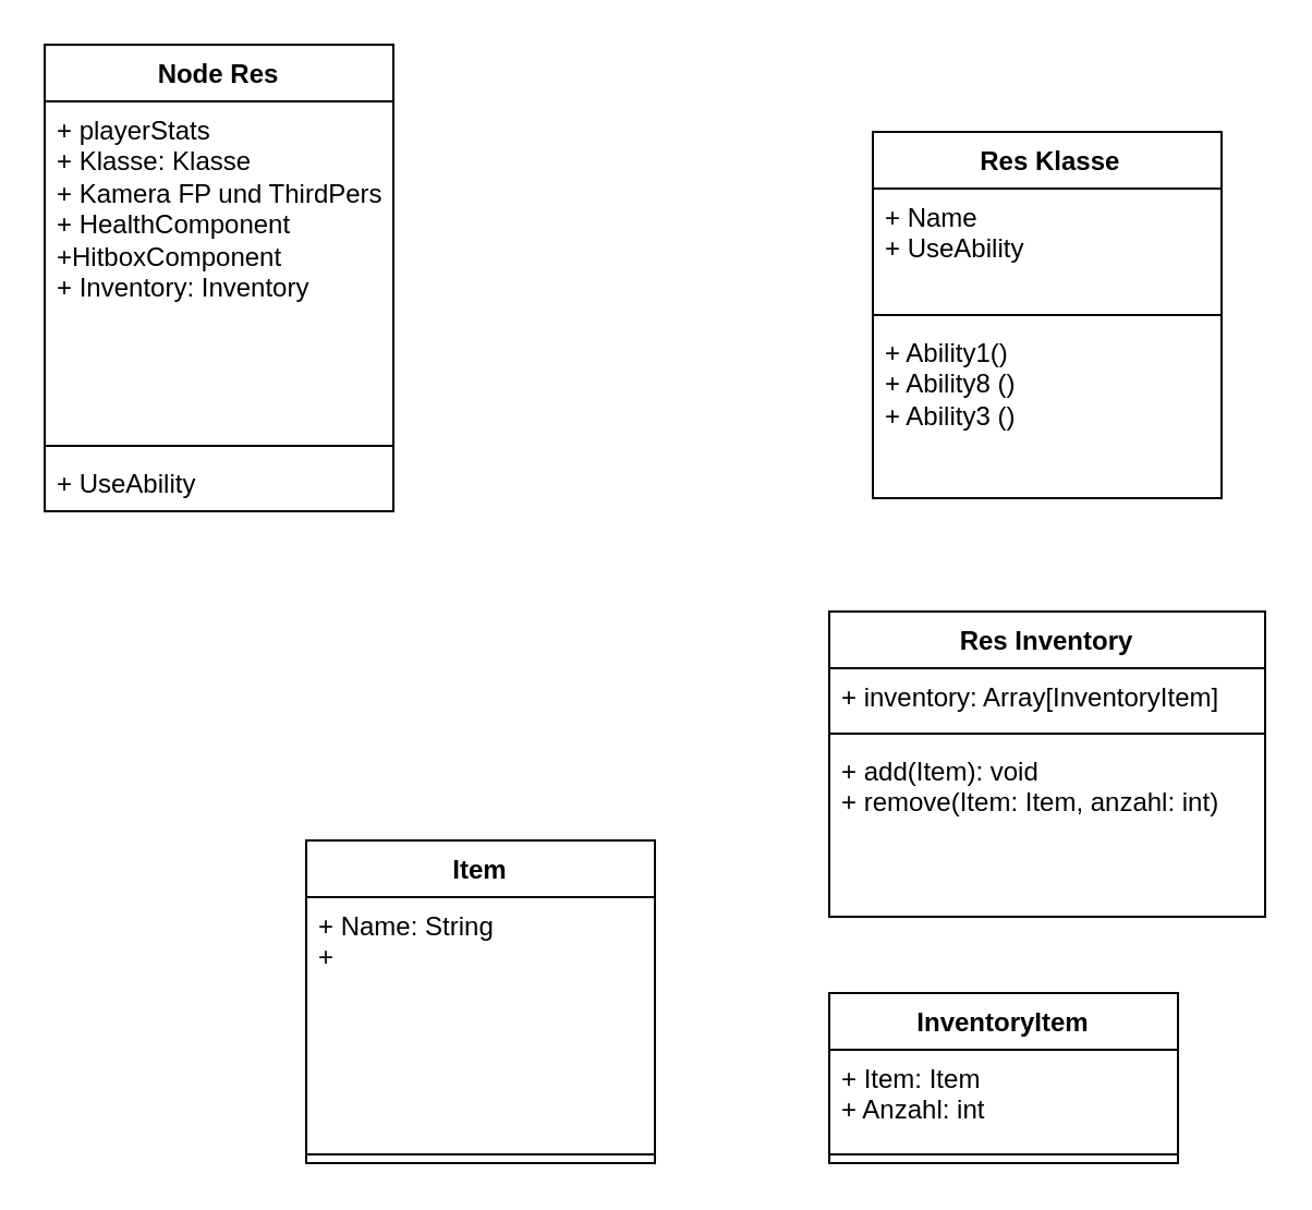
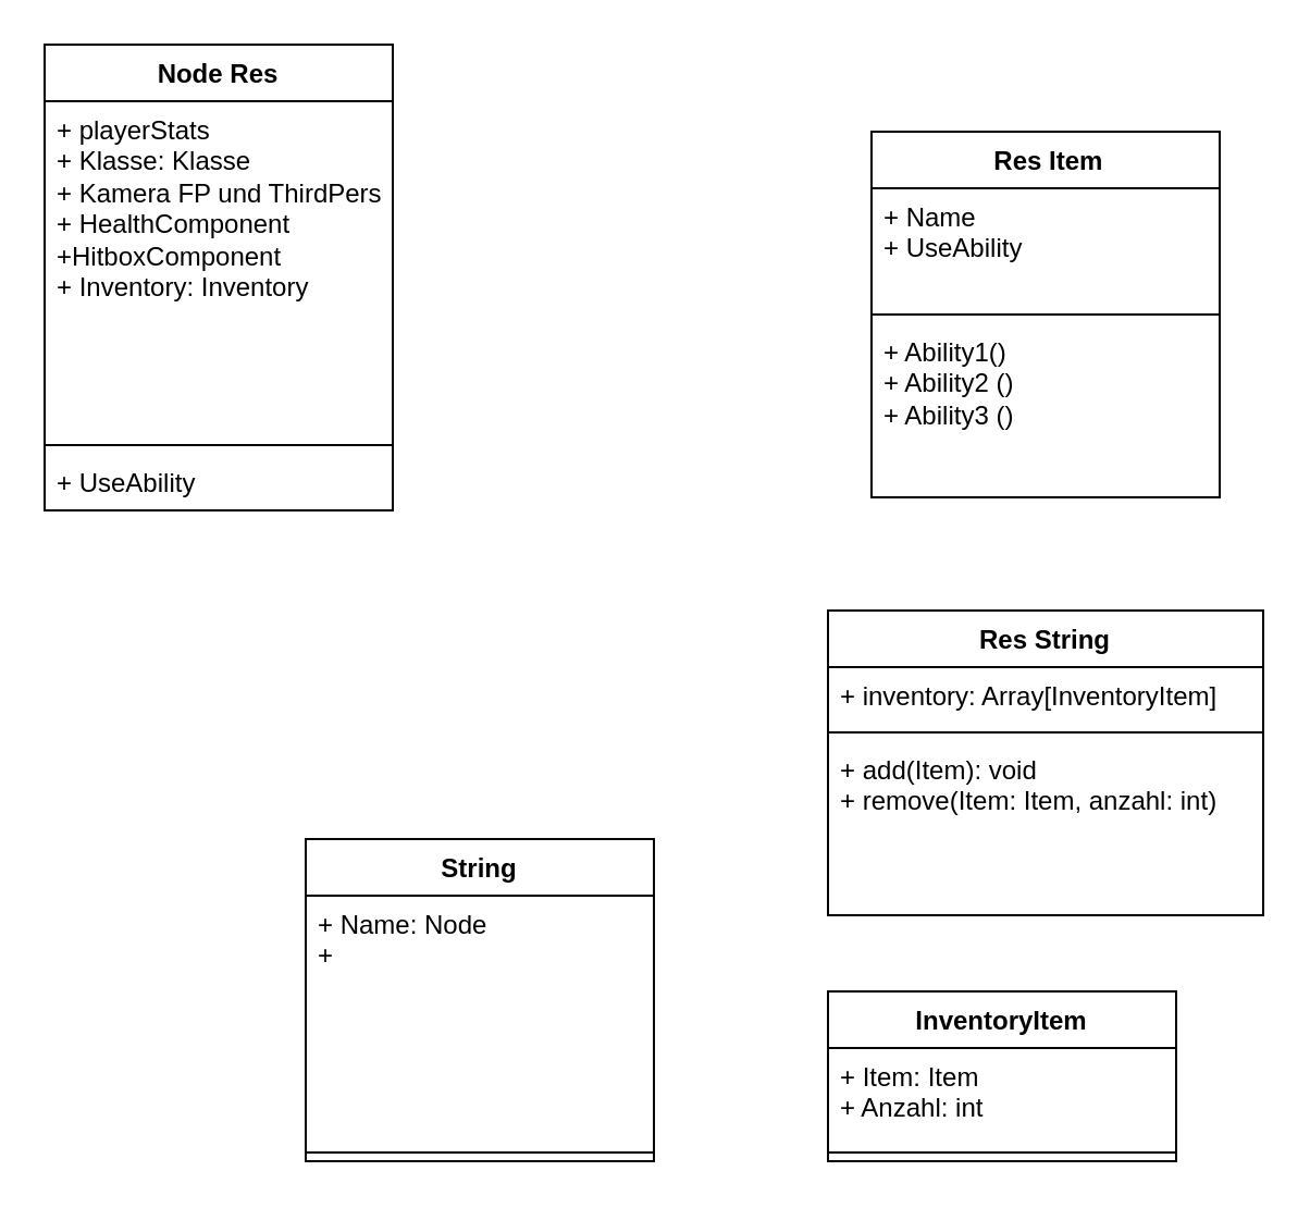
  <mxCell id="0" />
  <mxCell id="1" parent="0" />
  <mxCell id="2" value="Node Res" style="swimlane;fontStyle=1;align=center;verticalAlign=top;childLayout=stackLayout;horizontal=1;startSize=26;horizontalStack=0;resizeParent=1;resizeParentMax=0;resizeLast=0;collapsible=1;marginBottom=0;whiteSpace=wrap;html=1;" parent="1" vertex="1"><mxGeometry x="20" y="20" width="160" height="214" as="geometry" /></mxCell>
  <mxCell id="3" value="+ playerStats&lt;div&gt;+ Klasse: Klasse&lt;/div&gt;&lt;div&gt;+ Kamera FP und ThirdPers&lt;/div&gt;&lt;div&gt;+ HealthComponent&lt;/div&gt;&lt;div&gt;+HitboxComponent&lt;/div&gt;&lt;div&gt;+ Inventory: Inventory&lt;/div&gt;" style="text;strokeColor=none;fillColor=none;align=left;verticalAlign=top;spacingLeft=4;spacingRight=4;overflow=hidden;rotatable=0;points=[[0,0.5],[1,0.5]];portConstraint=eastwest;whiteSpace=wrap;html=1;" parent="2" vertex="1"><mxGeometry y="26" width="160" height="154" as="geometry" /></mxCell>
  <mxCell id="4" value="" style="line;strokeWidth=1;fillColor=none;align=left;verticalAlign=middle;spacingTop=-1;spacingLeft=3;spacingRight=3;rotatable=0;labelPosition=right;points=[];portConstraint=eastwest;strokeColor=inherit;" parent="2" vertex="1"><mxGeometry y="180" width="160" height="8" as="geometry" /></mxCell>
  <mxCell id="5" value="+ UseAbility" style="text;strokeColor=none;fillColor=none;align=left;verticalAlign=top;spacingLeft=4;spacingRight=4;overflow=hidden;rotatable=0;points=[[0,0.5],[1,0.5]];portConstraint=eastwest;whiteSpace=wrap;html=1;" parent="2" vertex="1"><mxGeometry y="188" width="160" height="26" as="geometry" /></mxCell>
- <mxCell id="6" value="&amp;nbsp;Res Klasse" style="swimlane;fontStyle=1;align=center;verticalAlign=top;childLayout=stackLayout;horizontal=1;startSize=26;horizontalStack=0;resizeParent=1;resizeParentMax=0;resizeLast=0;collapsible=1;marginBottom=0;whiteSpace=wrap;html=1;" parent="1" vertex="1"><mxGeometry x="400" y="60" width="160" height="168" as="geometry" /></mxCell>
+ <mxCell id="6" value="&amp;nbsp;Res Item" style="swimlane;fontStyle=1;align=center;verticalAlign=top;childLayout=stackLayout;horizontal=1;startSize=26;horizontalStack=0;resizeParent=1;resizeParentMax=0;resizeLast=0;collapsible=1;marginBottom=0;whiteSpace=wrap;html=1;" parent="1" vertex="1"><mxGeometry x="400" y="60" width="160" height="168" as="geometry" /></mxCell>
  <mxCell id="7" value="+ Name&lt;div&gt;+ UseAbility&lt;/div&gt;" style="text;strokeColor=none;fillColor=none;align=left;verticalAlign=top;spacingLeft=4;spacingRight=4;overflow=hidden;rotatable=0;points=[[0,0.5],[1,0.5]];portConstraint=eastwest;whiteSpace=wrap;html=1;" parent="6" vertex="1"><mxGeometry y="26" width="160" height="54" as="geometry" /></mxCell>
  <mxCell id="8" value="" style="line;strokeWidth=1;fillColor=none;align=left;verticalAlign=middle;spacingTop=-1;spacingLeft=3;spacingRight=3;rotatable=0;labelPosition=right;points=[];portConstraint=eastwest;strokeColor=inherit;" parent="6" vertex="1"><mxGeometry y="80" width="160" height="8" as="geometry" /></mxCell>
- <mxCell id="9" value="+ Ability1()&lt;div&gt;+ Ability8 ()&lt;/div&gt;&lt;div&gt;+ Ability3 ()&lt;/div&gt;" style="text;strokeColor=none;fillColor=none;align=left;verticalAlign=top;spacingLeft=4;spacingRight=4;overflow=hidden;rotatable=0;points=[[0,0.5],[1,0.5]];portConstraint=eastwest;whiteSpace=wrap;html=1;" parent="6" vertex="1"><mxGeometry y="88" width="160" height="80" as="geometry" /></mxCell>
- <mxCell id="10" value="Res Inventory" style="swimlane;fontStyle=1;align=center;verticalAlign=top;childLayout=stackLayout;horizontal=1;startSize=26;horizontalStack=0;resizeParent=1;resizeParentMax=0;resizeLast=0;collapsible=1;marginBottom=0;whiteSpace=wrap;html=1;" parent="1" vertex="1"><mxGeometry x="380" y="280" width="200" height="140" as="geometry" /></mxCell>
+ <mxCell id="9" value="+ Ability1()&lt;div&gt;+ Ability2 ()&lt;/div&gt;&lt;div&gt;+ Ability3 ()&lt;/div&gt;" style="text;strokeColor=none;fillColor=none;align=left;verticalAlign=top;spacingLeft=4;spacingRight=4;overflow=hidden;rotatable=0;points=[[0,0.5],[1,0.5]];portConstraint=eastwest;whiteSpace=wrap;html=1;" parent="6" vertex="1"><mxGeometry y="88" width="160" height="80" as="geometry" /></mxCell>
+ <mxCell id="10" value="Res String" style="swimlane;fontStyle=1;align=center;verticalAlign=top;childLayout=stackLayout;horizontal=1;startSize=26;horizontalStack=0;resizeParent=1;resizeParentMax=0;resizeLast=0;collapsible=1;marginBottom=0;whiteSpace=wrap;html=1;" parent="1" vertex="1"><mxGeometry x="380" y="280" width="200" height="140" as="geometry" /></mxCell>
  <mxCell id="11" value="+ inventory: Array[InventoryItem]" style="text;strokeColor=none;fillColor=none;align=left;verticalAlign=top;spacingLeft=4;spacingRight=4;overflow=hidden;rotatable=0;points=[[0,0.5],[1,0.5]];portConstraint=eastwest;whiteSpace=wrap;html=1;" parent="10" vertex="1"><mxGeometry y="26" width="200" height="26" as="geometry" /></mxCell>
  <mxCell id="12" value="" style="line;strokeWidth=1;fillColor=none;align=left;verticalAlign=middle;spacingTop=-1;spacingLeft=3;spacingRight=3;rotatable=0;labelPosition=right;points=[];portConstraint=eastwest;strokeColor=inherit;" parent="10" vertex="1"><mxGeometry y="52" width="200" height="8" as="geometry" /></mxCell>
  <mxCell id="13" value="+ add(Item): void&lt;div&gt;+ remove(Item: Item, anzahl: int)&lt;/div&gt;" style="text;strokeColor=none;fillColor=none;align=left;verticalAlign=top;spacingLeft=4;spacingRight=4;overflow=hidden;rotatable=0;points=[[0,0.5],[1,0.5]];portConstraint=eastwest;whiteSpace=wrap;html=1;" parent="10" vertex="1"><mxGeometry y="60" width="200" height="80" as="geometry" /></mxCell>
  <mxCell id="14" value="InventoryItem" style="swimlane;fontStyle=1;align=center;verticalAlign=top;childLayout=stackLayout;horizontal=1;startSize=26;horizontalStack=0;resizeParent=1;resizeParentMax=0;resizeLast=0;collapsible=1;marginBottom=0;whiteSpace=wrap;html=1;" parent="1" vertex="1"><mxGeometry x="380" y="455" width="160" height="78" as="geometry" /></mxCell>
  <mxCell id="15" value="+ Item: Item&lt;div&gt;+ Anzahl: int&lt;/div&gt;&lt;div&gt;&lt;br&gt;&lt;/div&gt;" style="text;strokeColor=none;fillColor=none;align=left;verticalAlign=top;spacingLeft=4;spacingRight=4;overflow=hidden;rotatable=0;points=[[0,0.5],[1,0.5]];portConstraint=eastwest;whiteSpace=wrap;html=1;" parent="14" vertex="1"><mxGeometry y="26" width="160" height="44" as="geometry" /></mxCell>
  <mxCell id="16" value="" style="line;strokeWidth=1;fillColor=none;align=left;verticalAlign=middle;spacingTop=-1;spacingLeft=3;spacingRight=3;rotatable=0;labelPosition=right;points=[];portConstraint=eastwest;strokeColor=inherit;" parent="14" vertex="1"><mxGeometry y="70" width="160" height="8" as="geometry" /></mxCell>
- <mxCell id="17" value="Item" style="swimlane;fontStyle=1;align=center;verticalAlign=top;childLayout=stackLayout;horizontal=1;startSize=26;horizontalStack=0;resizeParent=1;resizeParentMax=0;resizeLast=0;collapsible=1;marginBottom=0;whiteSpace=wrap;html=1;" parent="1" vertex="1"><mxGeometry x="140" y="385" width="160" height="148" as="geometry" /></mxCell>
- <mxCell id="18" value="+ Name: String&lt;div&gt;+&amp;nbsp;&lt;/div&gt;" style="text;strokeColor=none;fillColor=none;align=left;verticalAlign=top;spacingLeft=4;spacingRight=4;overflow=hidden;rotatable=0;points=[[0,0.5],[1,0.5]];portConstraint=eastwest;whiteSpace=wrap;html=1;" parent="17" vertex="1"><mxGeometry y="26" width="160" height="114" as="geometry" /></mxCell>
+ <mxCell id="17" value="String" style="swimlane;fontStyle=1;align=center;verticalAlign=top;childLayout=stackLayout;horizontal=1;startSize=26;horizontalStack=0;resizeParent=1;resizeParentMax=0;resizeLast=0;collapsible=1;marginBottom=0;whiteSpace=wrap;html=1;" parent="1" vertex="1"><mxGeometry x="140" y="385" width="160" height="148" as="geometry" /></mxCell>
+ <mxCell id="18" value="+ Name: Node&lt;div&gt;+&amp;nbsp;&lt;/div&gt;" style="text;strokeColor=none;fillColor=none;align=left;verticalAlign=top;spacingLeft=4;spacingRight=4;overflow=hidden;rotatable=0;points=[[0,0.5],[1,0.5]];portConstraint=eastwest;whiteSpace=wrap;html=1;" parent="17" vertex="1"><mxGeometry y="26" width="160" height="114" as="geometry" /></mxCell>
  <mxCell id="19" value="" style="line;strokeWidth=1;fillColor=none;align=left;verticalAlign=middle;spacingTop=-1;spacingLeft=3;spacingRight=3;rotatable=0;labelPosition=right;points=[];portConstraint=eastwest;strokeColor=inherit;" parent="17" vertex="1"><mxGeometry y="140" width="160" height="8" as="geometry" /></mxCell>
